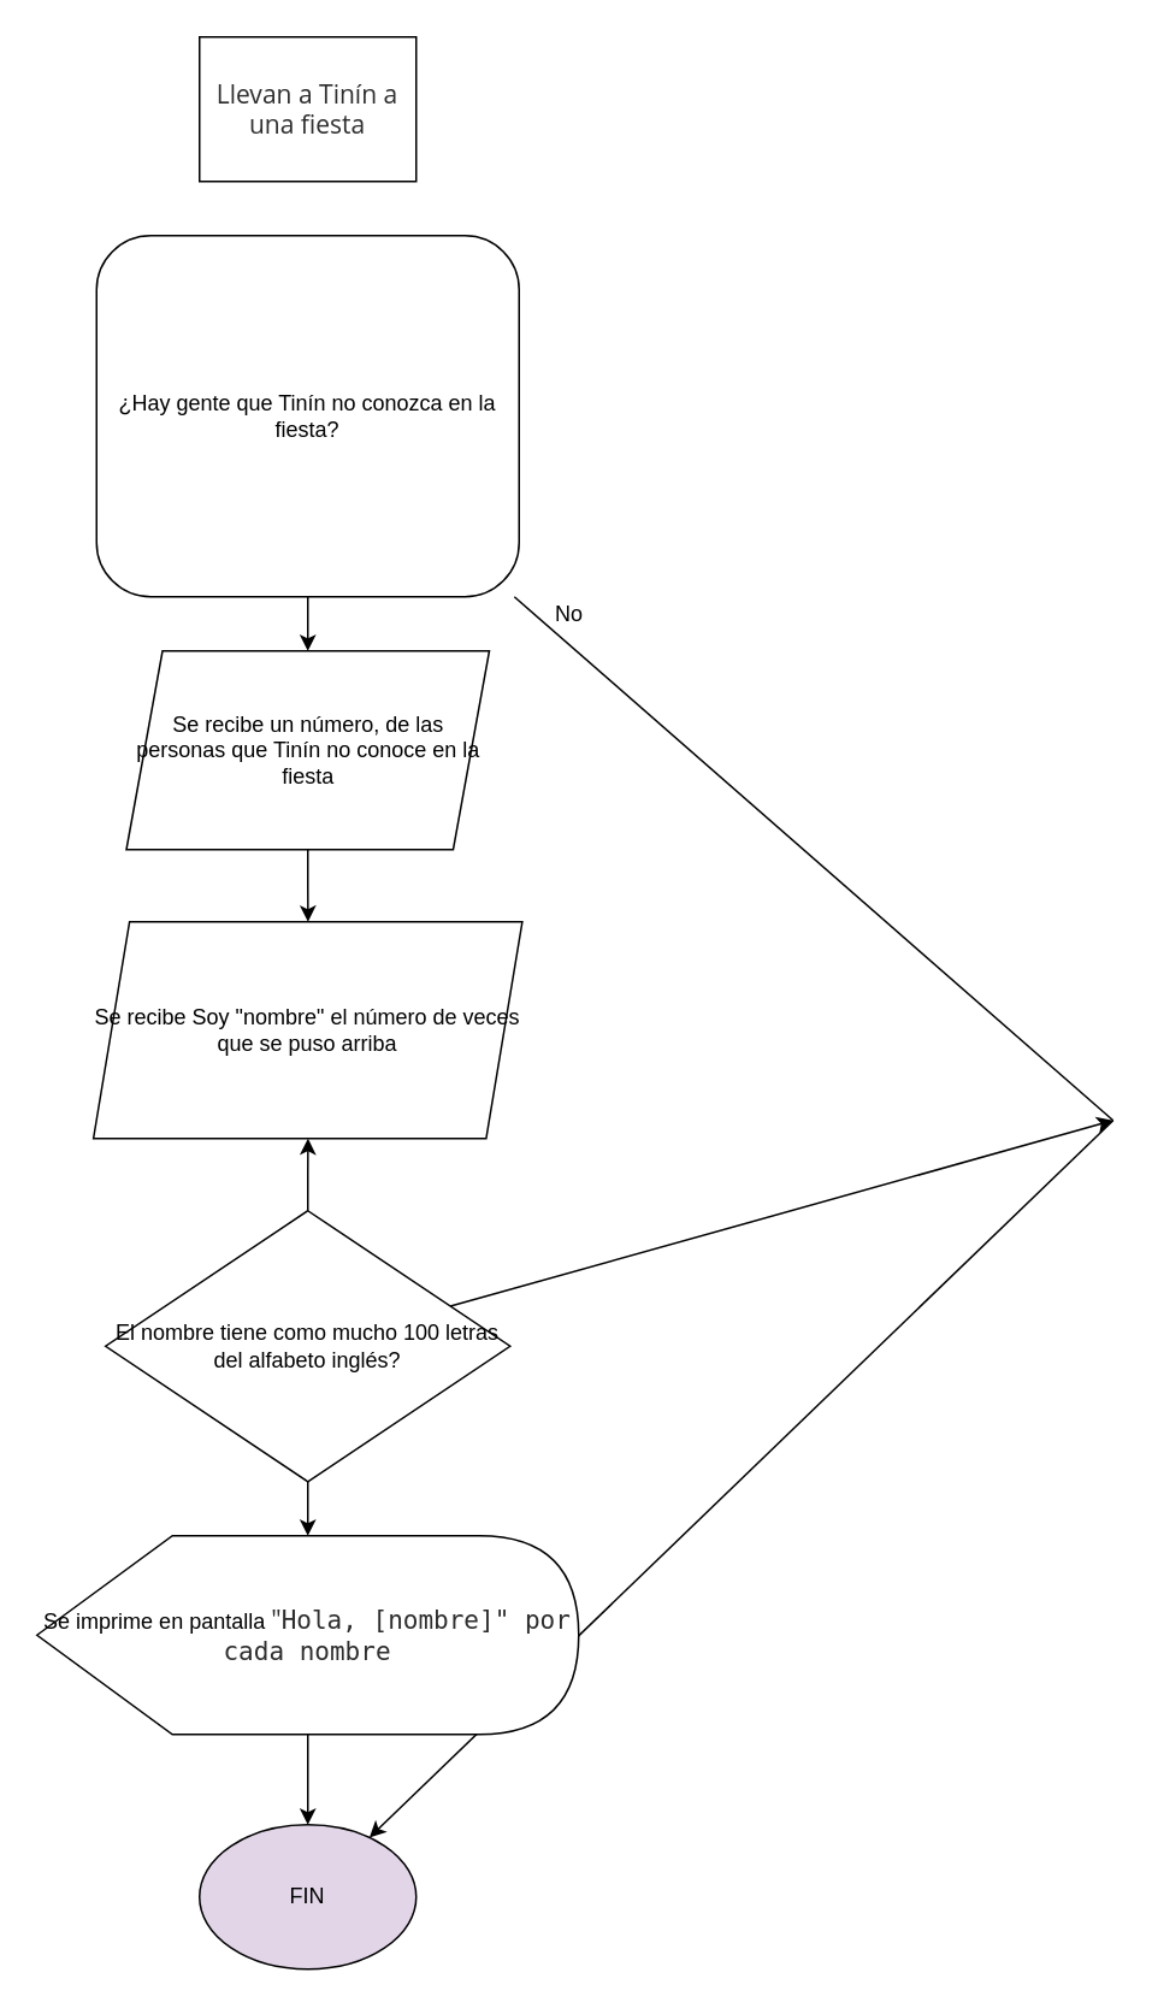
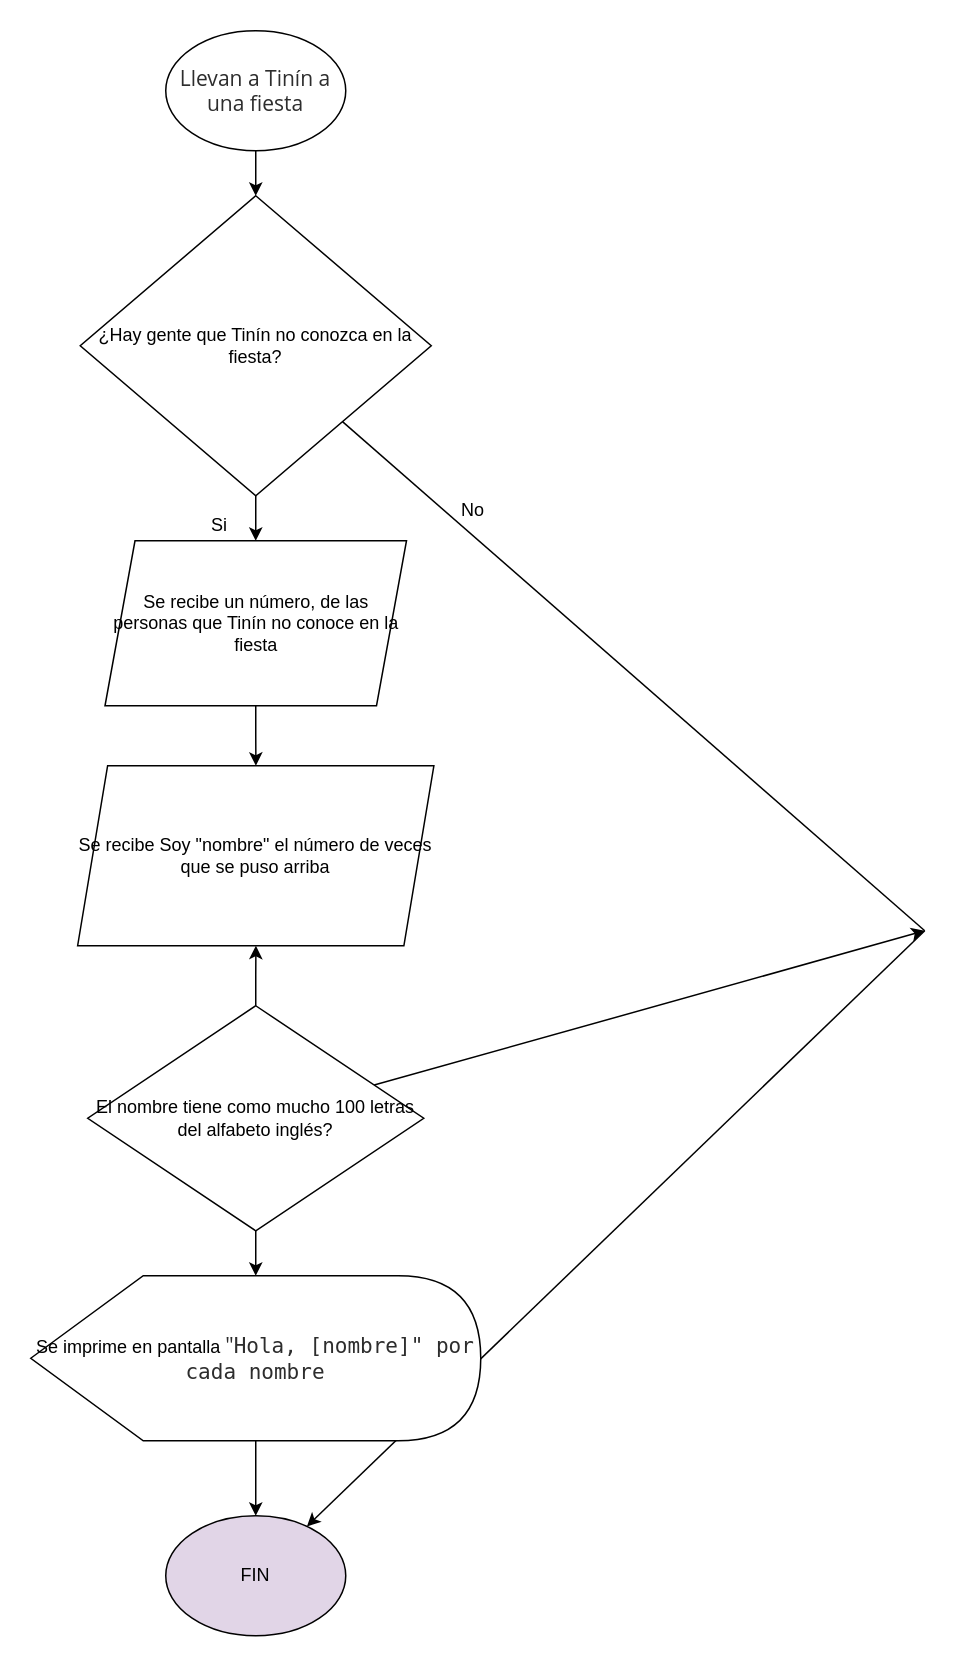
  <mxCell id="0" />
  <mxCell id="1" parent="0" />
- <mxCell id="3" value="&lt;span style=&quot;color: rgb(45 , 45 , 45) ; font-family: &amp;#34;open sans&amp;#34; , &amp;#34;helvetica neue&amp;#34; , &amp;#34;helvetica&amp;#34; , &amp;#34;arial&amp;#34; , sans-serif ; font-size: 14px ; text-align: justify ; background-color: rgb(255 , 255 , 255)&quot;&gt;Llevan a&amp;nbsp;&lt;/span&gt;&lt;span style=&quot;color: rgb(45 , 45 , 45) ; font-family: &amp;#34;open sans&amp;#34; , &amp;#34;helvetica neue&amp;#34; , &amp;#34;helvetica&amp;#34; , &amp;#34;arial&amp;#34; , sans-serif ; font-size: 14px ; text-align: justify ; background-color: rgb(255 , 255 , 255)&quot;&gt;Tinín a una fiesta&lt;/span&gt;" style="whiteSpace=wrap;html=1;rounded=0;" vertex="1" parent="1"><mxGeometry x="110" y="20" width="120" height="80" as="geometry" /></mxCell>
+ <mxCell id="2" value="" style="edgeStyle=orthogonalEdgeStyle;rounded=0;orthogonalLoop=1;jettySize=auto;html=1;" edge="1" parent="1" source="3" target="10"><mxGeometry relative="1" as="geometry" /></mxCell>
+ <mxCell id="3" value="&lt;span style=&quot;color: rgb(45 , 45 , 45) ; font-family: &amp;#34;open sans&amp;#34; , &amp;#34;helvetica neue&amp;#34; , &amp;#34;helvetica&amp;#34; , &amp;#34;arial&amp;#34; , sans-serif ; font-size: 14px ; text-align: justify ; background-color: rgb(255 , 255 , 255)&quot;&gt;Llevan a&amp;nbsp;&lt;/span&gt;&lt;span style=&quot;color: rgb(45 , 45 , 45) ; font-family: &amp;#34;open sans&amp;#34; , &amp;#34;helvetica neue&amp;#34; , &amp;#34;helvetica&amp;#34; , &amp;#34;arial&amp;#34; , sans-serif ; font-size: 14px ; text-align: justify ; background-color: rgb(255 , 255 , 255)&quot;&gt;Tinín a una fiesta&lt;/span&gt;" style="ellipse;whiteSpace=wrap;html=1;" vertex="1" parent="1"><mxGeometry x="110" y="20" width="120" height="80" as="geometry" /></mxCell>
  <mxCell id="4" value="" style="edgeStyle=orthogonalEdgeStyle;rounded=0;orthogonalLoop=1;jettySize=auto;html=1;" edge="1" parent="1" source="5" target="6"><mxGeometry relative="1" as="geometry" /></mxCell>
  <mxCell id="5" value="Se recibe un número, de las personas que Tinín no conoce en la fiesta" style="shape=parallelogram;perimeter=parallelogramPerimeter;whiteSpace=wrap;html=1;fixedSize=1;" vertex="1" parent="1"><mxGeometry x="69.5" y="360" width="201" height="110" as="geometry" /></mxCell>
  <mxCell id="6" value="Se recibe Soy &quot;nombre&quot; el número de veces que se puso arriba" style="shape=parallelogram;perimeter=parallelogramPerimeter;whiteSpace=wrap;html=1;fixedSize=1;" vertex="1" parent="1"><mxGeometry x="51.25" y="510" width="237.5" height="120" as="geometry" /></mxCell>
  <mxCell id="7" value="" style="edgeStyle=orthogonalEdgeStyle;rounded=0;orthogonalLoop=1;jettySize=auto;html=1;" edge="1" parent="1" source="15" target="8"><mxGeometry relative="1" as="geometry"><mxPoint x="170" y="830" as="sourcePoint" /></mxGeometry></mxCell>
  <mxCell id="8" value="FIN&lt;br&gt;" style="ellipse;whiteSpace=wrap;html=1;fillColor=#e1d5e7;" vertex="1" parent="1"><mxGeometry x="110" y="1010" width="120" height="80" as="geometry" /></mxCell>
  <mxCell id="9" value="" style="edgeStyle=orthogonalEdgeStyle;rounded=0;orthogonalLoop=1;jettySize=auto;html=1;" edge="1" parent="1" source="10" target="5"><mxGeometry relative="1" as="geometry" /></mxCell>
- <mxCell id="10" value="¿Hay gente que Tinín no conozca en la&lt;br&gt;fiesta?" style="whiteSpace=wrap;html=1;rounded=1;" vertex="1" parent="1"><mxGeometry x="53" y="130" width="234" height="200" as="geometry" /></mxCell>
+ <mxCell id="10" value="¿Hay gente que Tinín no conozca en la&lt;br&gt;fiesta?" style="rhombus;whiteSpace=wrap;html=1;" vertex="1" parent="1"><mxGeometry x="53" y="130" width="234" height="200" as="geometry" /></mxCell>
  <mxCell id="11" value="No" style="text;html=1;strokeColor=none;fillColor=none;align=center;verticalAlign=middle;whiteSpace=wrap;rounded=0;" vertex="1" parent="1"><mxGeometry x="295" y="330" width="40" height="20" as="geometry" /></mxCell>
+ <mxCell id="12" value="Si" style="text;html=1;strokeColor=none;fillColor=none;align=center;verticalAlign=middle;whiteSpace=wrap;rounded=0;" vertex="1" parent="1"><mxGeometry x="126" y="340" width="40" height="20" as="geometry" /></mxCell>
  <mxCell id="13" value="" style="endArrow=none;html=1;" edge="1" parent="1" source="10"><mxGeometry width="50" height="50" relative="1" as="geometry"><mxPoint x="266" y="370" as="sourcePoint" /><mxPoint x="616" y="620" as="targetPoint" /></mxGeometry></mxCell>
  <mxCell id="14" value="" style="endArrow=classic;html=1;" edge="1" parent="1" target="8"><mxGeometry width="50" height="50" relative="1" as="geometry"><mxPoint x="616" y="620" as="sourcePoint" /><mxPoint x="316" y="720" as="targetPoint" /></mxGeometry></mxCell>
  <mxCell id="15" value="&lt;span&gt;Se imprime en pantalla&amp;nbsp;&lt;/span&gt;&lt;span style=&quot;color: rgb(45 , 45 , 45) ; font-family: &amp;#34;open sans&amp;#34; , &amp;#34;helvetica neue&amp;#34; , &amp;#34;helvetica&amp;#34; , &amp;#34;arial&amp;#34; , sans-serif ; font-size: 14px ; text-align: justify ; background-color: rgb(255 , 255 , 255)&quot;&gt;&quot;&lt;/span&gt;&lt;tt style=&quot;box-sizing: border-box ; color: rgb(45 , 45 , 45) ; font-size: 14px ; text-align: justify ; background-color: rgb(255 , 255 , 255)&quot;&gt;Hola, [nombre]&quot; por cada nombre&lt;/tt&gt;" style="shape=display;whiteSpace=wrap;html=1;" vertex="1" parent="1"><mxGeometry x="20" y="850" width="300" height="110" as="geometry" /></mxCell>
  <mxCell id="16" value="" style="edgeStyle=orthogonalEdgeStyle;rounded=0;orthogonalLoop=1;jettySize=auto;html=1;" edge="1" parent="1" source="18" target="6"><mxGeometry relative="1" as="geometry" /></mxCell>
  <mxCell id="17" value="" style="edgeStyle=orthogonalEdgeStyle;rounded=0;orthogonalLoop=1;jettySize=auto;html=1;" edge="1" parent="1" source="18" target="15"><mxGeometry relative="1" as="geometry" /></mxCell>
  <mxCell id="18" value="El nombre tiene como mucho 100 letras&lt;br&gt;del alfabeto inglés?" style="rhombus;whiteSpace=wrap;html=1;" vertex="1" parent="1"><mxGeometry x="58" y="670" width="224" height="150" as="geometry" /></mxCell>
  <mxCell id="19" value="" style="endArrow=classic;html=1;" edge="1" parent="1" source="18"><mxGeometry width="50" height="50" relative="1" as="geometry"><mxPoint x="266" y="750" as="sourcePoint" /><mxPoint x="616" y="620" as="targetPoint" /></mxGeometry></mxCell>
